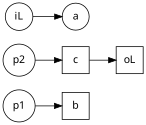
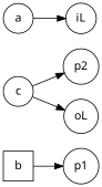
  digraph {
    fontname="Noto Sans"
    rankdir=LR
    node [fontname="Noto Sans" shape=circle]
    edge [fontname="Noto Sans"]
    b [shape=square]
    p1
-   c [shape=square]
+   c
    p2
-   oL [shape=square]
+   oL
    iL
    a
-   p1 -> b
+   b -> p1
    c -> oL
-   p2 -> c
-   iL -> a
+   c -> p2
+   a -> iL
  }
